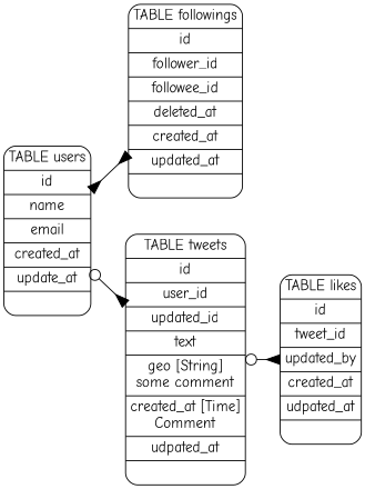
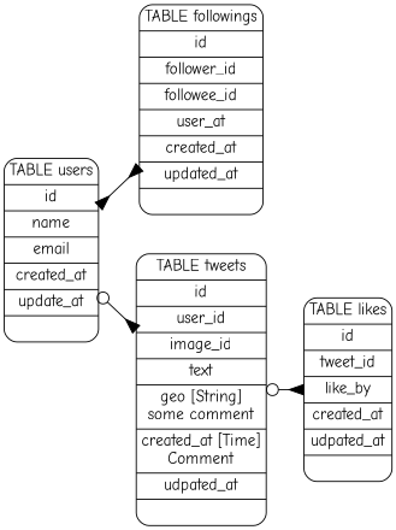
  digraph {
    concentrate=true
    fontname="Comic Neue"
    fontsize=13
    labelloc=t
    nodesep=0.5
    rankdir=LR
    node [fontname="Comic Neue" fontsize=15 margin="0.07,0.05" penwidth=1.0 shape=Mrecord]
    edge [arrowhead=inv arrowsize=1.4 arrowtail=odot dir=both fontname="Comic Neue" fontsize=7 labelangle=32 labeldistance=1.8 penwidth=1.0]
    n1 [label="TABLE users|id |name |email |created_at |update_at | "]
-   n2 [label="TABLE followings|id |follower_id |followee_id |deleted_at |created_at |updated_at | "]
-   n3 [label="TABLE tweets|id |user_id |updated_id |text |geo [String]\nsome comment|created_at [Time]\nComment|udpated_at | "]
-   n4 [label="TABLE likes|id |tweet_id |updated_by |created_at |udpated_at | "]
+   n2 [label="TABLE followings|id |follower_id |followee_id |user_at |created_at |updated_at | "]
+   n3 [label="TABLE tweets|id |user_id |image_id |text |geo [String]\nsome comment|created_at [Time]\nComment|udpated_at | "]
+   n4 [label="TABLE likes|id |tweet_id |like_by |created_at |udpated_at | "]
    n1 -> n2 [arrowtail=inv]
    n1 -> n3
    n3 -> n4
  }
